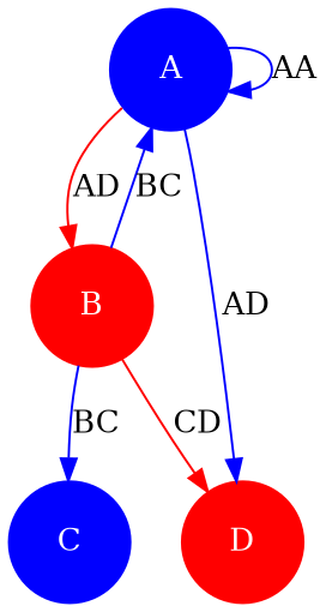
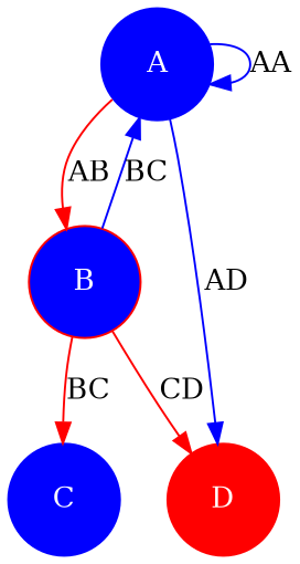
  digraph {
    node [color=Blue fontcolor=white shape=circle style=filled]
    edge [color=Blue]
    A [width=0.75]
-   B [color=Red width=0.75]
+   B [color=Red width=0.75 fillcolor=Blue]
    D [color=Red width=0.75]
    C [width=0.75]
    A -> A [label=AA]
-   A -> B [color=Red label=AD]
+   A -> B [color=Red label=AB]
    A -> D [label=AD]
    B -> A [label=BC]
    B -> D [color=Red label=CD]
-   B -> C [label=BC]
+   B -> C [color=Red label=BC]
  }
